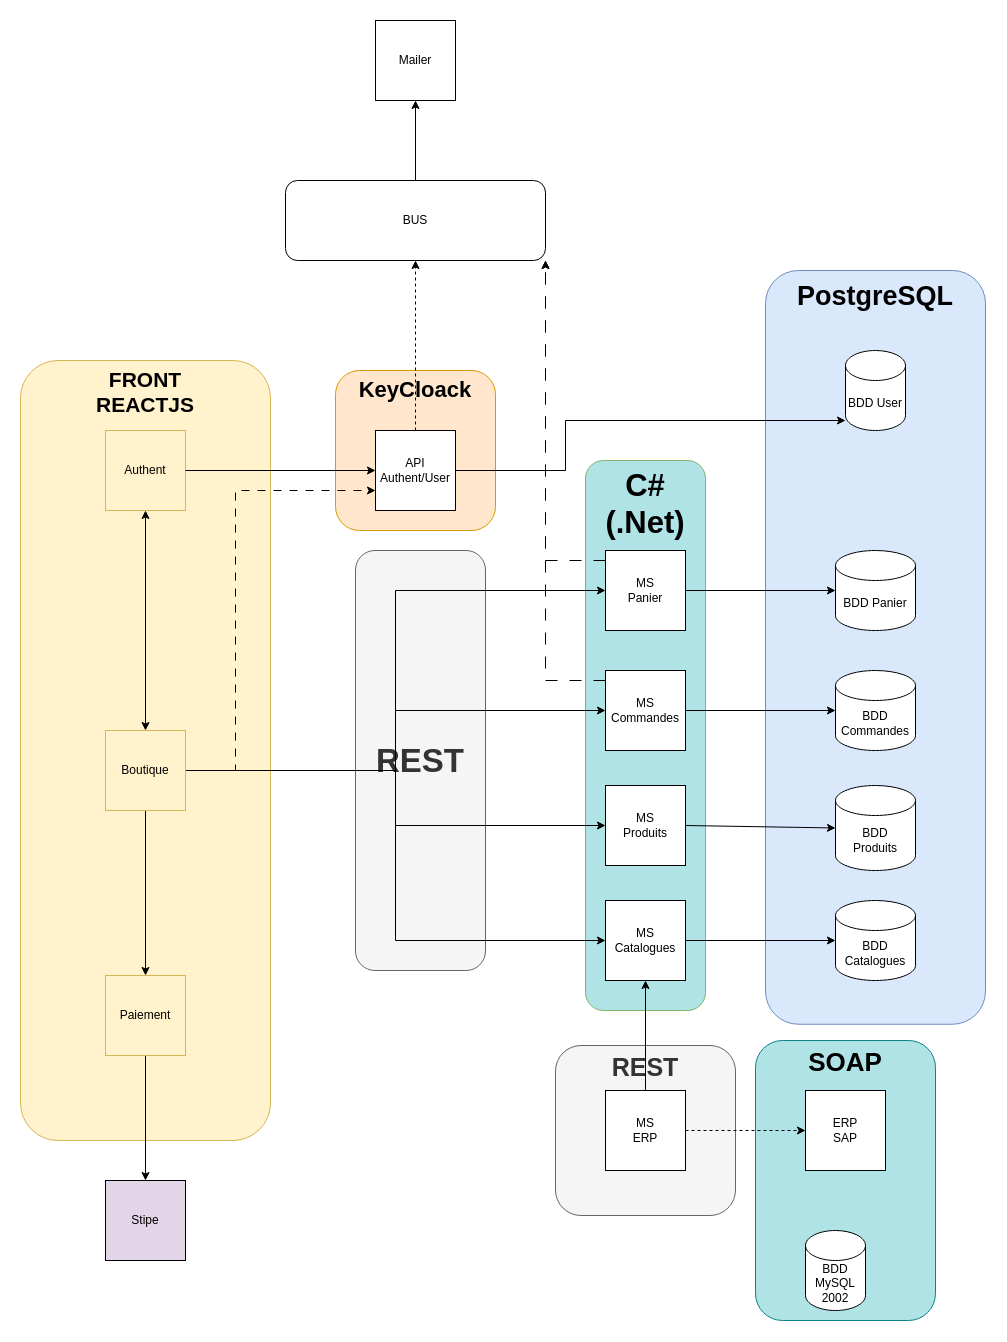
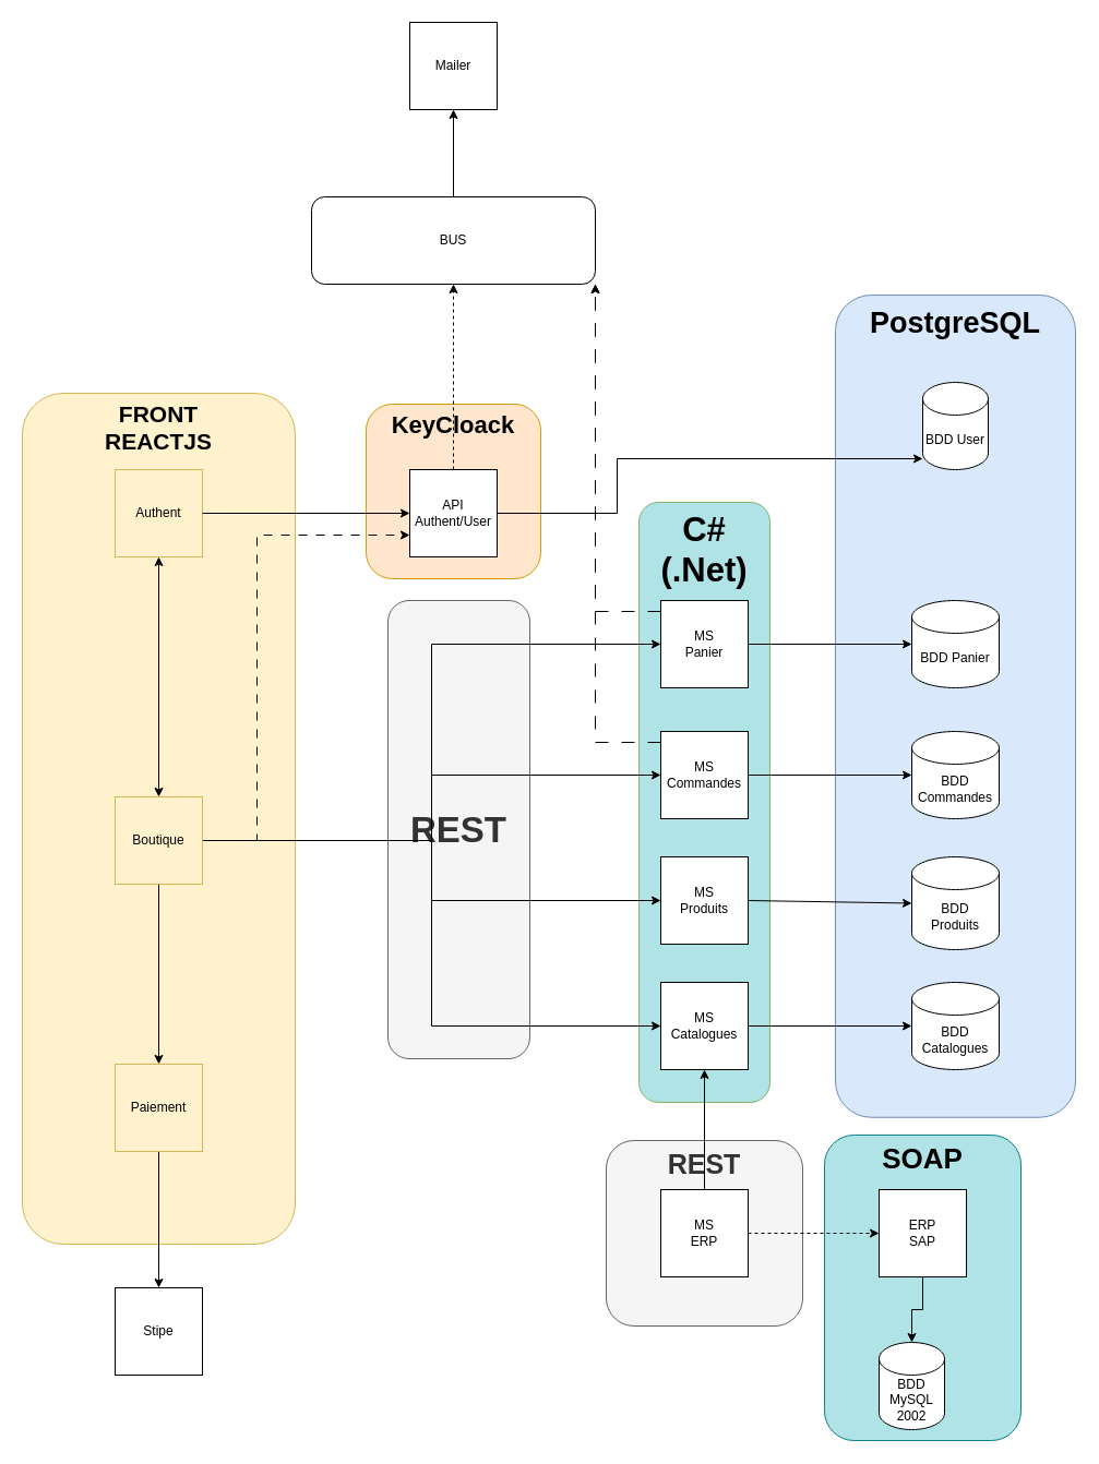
  <mxCell id="0" />
  <mxCell id="1" parent="0" />
  <mxCell id="2" value="&lt;b&gt;&lt;font style=&quot;font-size: 25px;&quot;&gt;REST&lt;/font&gt;&lt;/b&gt;" style="rounded=1;whiteSpace=wrap;html=1;verticalAlign=top;fillColor=#f5f5f5;fontColor=#333333;strokeColor=#666666;" vertex="1" parent="1"><mxGeometry x="555" y="1045" width="180" height="170" as="geometry" /></mxCell>
  <mxCell id="3" value="&lt;b&gt;&lt;font style=&quot;font-size: 26px;&quot;&gt;SOAP&lt;/font&gt;&lt;/b&gt;" style="rounded=1;whiteSpace=wrap;html=1;verticalAlign=top;fillColor=#b0e3e6;strokeColor=#0e8088;" vertex="1" parent="1"><mxGeometry x="755" y="1040" width="180" height="280" as="geometry" /></mxCell>
  <mxCell id="4" value="&lt;b&gt;&lt;font style=&quot;font-size: 22px;&quot;&gt;KeyCloack&lt;/font&gt;&lt;/b&gt;" style="rounded=1;whiteSpace=wrap;html=1;verticalAlign=top;fillColor=#ffe6cc;strokeColor=#d79b00;" vertex="1" parent="1"><mxGeometry x="335" y="370" width="160" height="160" as="geometry" /></mxCell>
  <mxCell id="5" value="&lt;b&gt;&lt;font style=&quot;font-size: 33px;&quot;&gt;REST&lt;/font&gt;&lt;/b&gt;" style="rounded=1;whiteSpace=wrap;html=1;fillColor=#f5f5f5;fontColor=#333333;strokeColor=#666666;" vertex="1" parent="1"><mxGeometry x="355" y="550" width="130" height="420" as="geometry" /></mxCell>
  <mxCell id="6" value="&lt;b&gt;&lt;font style=&quot;font-size: 31px;&quot;&gt;C#&lt;br&gt;(.Net)&lt;br&gt;&lt;/font&gt;&lt;/b&gt;" style="rounded=1;whiteSpace=wrap;html=1;verticalAlign=top;fillColor=#b0e3e6;strokeColor=#82b366;" vertex="1" parent="1"><mxGeometry x="585" y="460" width="120" height="550" as="geometry" /></mxCell>
  <mxCell id="7" value="&lt;p style=&quot;line-height: 120%;&quot;&gt;&lt;b&gt;&lt;font style=&quot;font-size: 27px;&quot;&gt;PostgreSQL&lt;/font&gt;&lt;/b&gt;&lt;/p&gt;" style="rounded=1;whiteSpace=wrap;html=1;rotation=0;verticalAlign=top;textDirection=ltr;labelPosition=center;verticalLabelPosition=middle;align=center;fillColor=#dae8fc;strokeColor=#6c8ebf;" vertex="1" parent="1"><mxGeometry x="765" y="270" width="220" height="753.75" as="geometry" /></mxCell>
  <mxCell id="8" value="&lt;b style=&quot;font-size: 21px;&quot;&gt;FRONT&lt;br&gt;REACTJS&lt;/b&gt;" style="rounded=1;whiteSpace=wrap;html=1;horizontal=1;verticalAlign=top;fillColor=#fff2cc;strokeColor=#d6b656;" vertex="1" parent="1"><mxGeometry x="20" y="360" width="250" height="780" as="geometry" /></mxCell>
  <mxCell id="9" value="Authent" style="whiteSpace=wrap;html=1;aspect=fixed;fillColor=#fff2cc;strokeColor=#d6b656;" vertex="1" parent="1"><mxGeometry x="105" y="430" width="80" height="80" as="geometry" /></mxCell>
  <mxCell id="10" style="edgeStyle=orthogonalEdgeStyle;rounded=0;orthogonalLoop=1;jettySize=auto;html=1;entryX=0;entryY=0.75;entryDx=0;entryDy=0;dashed=1;dashPattern=8 8;" edge="1" parent="1" source="16" target="20"><mxGeometry relative="1" as="geometry"><Array as="points"><mxPoint x="235" y="770" /><mxPoint x="235" y="490" /></Array></mxGeometry></mxCell>
  <mxCell id="11" style="edgeStyle=orthogonalEdgeStyle;rounded=0;orthogonalLoop=1;jettySize=auto;html=1;entryX=0;entryY=0.5;entryDx=0;entryDy=0;" edge="1" parent="1" source="16" target="31"><mxGeometry relative="1" as="geometry" /></mxCell>
  <mxCell id="12" style="edgeStyle=orthogonalEdgeStyle;rounded=0;orthogonalLoop=1;jettySize=auto;html=1;entryX=0;entryY=0.5;entryDx=0;entryDy=0;" edge="1" parent="1" source="16" target="25"><mxGeometry relative="1" as="geometry" /></mxCell>
  <mxCell id="13" style="edgeStyle=orthogonalEdgeStyle;rounded=0;orthogonalLoop=1;jettySize=auto;html=1;entryX=0;entryY=0.5;entryDx=0;entryDy=0;" edge="1" parent="1" source="16" target="23"><mxGeometry relative="1" as="geometry" /></mxCell>
  <mxCell id="14" style="edgeStyle=orthogonalEdgeStyle;rounded=0;orthogonalLoop=1;jettySize=auto;html=1;entryX=0;entryY=0.5;entryDx=0;entryDy=0;" edge="1" parent="1" source="16" target="34"><mxGeometry relative="1" as="geometry" /></mxCell>
  <mxCell id="15" style="edgeStyle=orthogonalEdgeStyle;rounded=0;orthogonalLoop=1;jettySize=auto;html=1;entryX=0.5;entryY=0;entryDx=0;entryDy=0;" edge="1" parent="1" source="16" target="47"><mxGeometry relative="1" as="geometry" /></mxCell>
  <mxCell id="16" value="Boutique" style="whiteSpace=wrap;html=1;aspect=fixed;fillColor=#fff2cc;strokeColor=#d6b656;" vertex="1" parent="1"><mxGeometry x="105" y="730" width="80" height="80" as="geometry" /></mxCell>
  <mxCell id="17" value="" style="endArrow=classic;startArrow=classic;html=1;rounded=0;exitX=0.5;exitY=0;exitDx=0;exitDy=0;entryX=0.5;entryY=1;entryDx=0;entryDy=0;" edge="1" parent="1" source="16" target="9"><mxGeometry width="50" height="50" relative="1" as="geometry"><mxPoint x="405" y="590" as="sourcePoint" /><mxPoint x="455" y="540" as="targetPoint" /></mxGeometry></mxCell>
  <mxCell id="18" style="edgeStyle=orthogonalEdgeStyle;rounded=0;orthogonalLoop=1;jettySize=auto;html=1;" edge="1" parent="1" source="20" target="22"><mxGeometry relative="1" as="geometry"><Array as="points"><mxPoint x="565" y="470" /><mxPoint x="565" y="420" /></Array></mxGeometry></mxCell>
  <mxCell id="19" style="edgeStyle=orthogonalEdgeStyle;rounded=0;orthogonalLoop=1;jettySize=auto;html=1;entryX=0.5;entryY=1;entryDx=0;entryDy=0;dashed=1;" edge="1" parent="1" source="20" target="45"><mxGeometry relative="1" as="geometry" /></mxCell>
  <mxCell id="20" value="API Authent/User&lt;br&gt;" style="whiteSpace=wrap;html=1;aspect=fixed;" vertex="1" parent="1"><mxGeometry x="375" y="430" width="80" height="80" as="geometry" /></mxCell>
  <mxCell id="21" value="" style="endArrow=classic;html=1;rounded=0;exitX=1;exitY=0.5;exitDx=0;exitDy=0;entryX=0;entryY=0.5;entryDx=0;entryDy=0;" edge="1" parent="1" source="9" target="20"><mxGeometry width="50" height="50" relative="1" as="geometry"><mxPoint x="405" y="590" as="sourcePoint" /><mxPoint x="455" y="540" as="targetPoint" /></mxGeometry></mxCell>
  <mxCell id="22" value="BDD User&lt;br&gt;" style="shape=cylinder3;whiteSpace=wrap;html=1;boundedLbl=1;backgroundOutline=1;size=15;" vertex="1" parent="1"><mxGeometry x="845" y="350" width="60" height="80" as="geometry" /></mxCell>
  <mxCell id="23" value="MS&lt;br&gt;Produits" style="whiteSpace=wrap;html=1;aspect=fixed;" vertex="1" parent="1"><mxGeometry x="605" y="785" width="80" height="80" as="geometry" /></mxCell>
  <mxCell id="24" style="edgeStyle=orthogonalEdgeStyle;rounded=0;orthogonalLoop=1;jettySize=auto;html=1;entryX=1;entryY=1;entryDx=0;entryDy=0;dashed=1;dashPattern=12 12;" edge="1" parent="1" source="25" target="45"><mxGeometry relative="1" as="geometry"><Array as="points"><mxPoint x="545" y="680" /></Array></mxGeometry></mxCell>
  <mxCell id="25" value="MS&lt;br&gt;Commandes" style="whiteSpace=wrap;html=1;aspect=fixed;" vertex="1" parent="1"><mxGeometry x="605" y="670" width="80" height="80" as="geometry" /></mxCell>
  <mxCell id="26" value="BDD Commandes" style="shape=cylinder3;whiteSpace=wrap;html=1;boundedLbl=1;backgroundOutline=1;size=15;" vertex="1" parent="1"><mxGeometry x="835" y="670" width="80" height="80" as="geometry" /></mxCell>
  <mxCell id="27" value="BDD&lt;br&gt;Produits" style="shape=cylinder3;whiteSpace=wrap;html=1;boundedLbl=1;backgroundOutline=1;size=15;" vertex="1" parent="1"><mxGeometry x="835" y="785" width="80" height="85" as="geometry" /></mxCell>
  <mxCell id="28" value="" style="endArrow=classic;html=1;rounded=0;entryX=0;entryY=0.5;entryDx=0;entryDy=0;entryPerimeter=0;" edge="1" parent="1" target="26"><mxGeometry width="50" height="50" relative="1" as="geometry"><mxPoint x="685" y="710" as="sourcePoint" /><mxPoint x="735" y="660" as="targetPoint" /></mxGeometry></mxCell>
  <mxCell id="29" value="" style="endArrow=classic;html=1;rounded=0;exitX=1;exitY=0.5;exitDx=0;exitDy=0;entryX=0;entryY=0.5;entryDx=0;entryDy=0;entryPerimeter=0;" edge="1" parent="1" source="23" target="27"><mxGeometry width="50" height="50" relative="1" as="geometry"><mxPoint x="715" y="830" as="sourcePoint" /><mxPoint x="805" y="825" as="targetPoint" /></mxGeometry></mxCell>
  <mxCell id="30" style="edgeStyle=orthogonalEdgeStyle;rounded=0;orthogonalLoop=1;jettySize=auto;html=1;entryX=1;entryY=1;entryDx=0;entryDy=0;dashed=1;dashPattern=12 12;" edge="1" parent="1" source="31" target="45"><mxGeometry relative="1" as="geometry"><Array as="points"><mxPoint x="545" y="560" /></Array></mxGeometry></mxCell>
  <mxCell id="31" value="MS&lt;br&gt;Panier" style="whiteSpace=wrap;html=1;aspect=fixed;" vertex="1" parent="1"><mxGeometry x="605" y="550" width="80" height="80" as="geometry" /></mxCell>
  <mxCell id="32" value="BDD Panier" style="shape=cylinder3;whiteSpace=wrap;html=1;boundedLbl=1;backgroundOutline=1;size=15;" vertex="1" parent="1"><mxGeometry x="835" y="550" width="80" height="80" as="geometry" /></mxCell>
  <mxCell id="33" value="" style="endArrow=classic;html=1;rounded=0;entryX=0;entryY=0.5;entryDx=0;entryDy=0;entryPerimeter=0;" edge="1" parent="1" target="32"><mxGeometry width="50" height="50" relative="1" as="geometry"><mxPoint x="685" y="590" as="sourcePoint" /><mxPoint x="735" y="540" as="targetPoint" /></mxGeometry></mxCell>
  <mxCell id="34" value="MS&lt;br&gt;Catalogues" style="whiteSpace=wrap;html=1;aspect=fixed;" vertex="1" parent="1"><mxGeometry x="605" y="900" width="80" height="80" as="geometry" /></mxCell>
  <mxCell id="35" value="BDD&lt;br&gt;Catalogues" style="shape=cylinder3;whiteSpace=wrap;html=1;boundedLbl=1;backgroundOutline=1;size=15;" vertex="1" parent="1"><mxGeometry x="835" y="900" width="80" height="80" as="geometry" /></mxCell>
  <mxCell id="36" value="" style="endArrow=classic;html=1;rounded=0;entryX=0;entryY=0.5;entryDx=0;entryDy=0;entryPerimeter=0;" edge="1" parent="1" target="35"><mxGeometry width="50" height="50" relative="1" as="geometry"><mxPoint x="685" y="940" as="sourcePoint" /><mxPoint x="735" y="890" as="targetPoint" /></mxGeometry></mxCell>
+ <mxCell id="37" style="edgeStyle=orthogonalEdgeStyle;rounded=0;orthogonalLoop=1;jettySize=auto;html=1;" edge="1" parent="1" source="38" target="39"><mxGeometry relative="1" as="geometry" /></mxCell>
  <mxCell id="38" value="ERP&lt;br&gt;SAP" style="whiteSpace=wrap;html=1;aspect=fixed;" vertex="1" parent="1"><mxGeometry x="805" y="1090" width="80" height="80" as="geometry" /></mxCell>
  <mxCell id="39" value="BDD MySQL 2002" style="shape=cylinder3;whiteSpace=wrap;html=1;boundedLbl=1;backgroundOutline=1;size=15;" vertex="1" parent="1"><mxGeometry x="805" y="1230" width="60" height="80" as="geometry" /></mxCell>
  <mxCell id="40" style="edgeStyle=orthogonalEdgeStyle;rounded=0;orthogonalLoop=1;jettySize=auto;html=1;entryX=0;entryY=0.5;entryDx=0;entryDy=0;dashed=1;" edge="1" parent="1" source="42" target="38"><mxGeometry relative="1" as="geometry" /></mxCell>
  <mxCell id="41" style="edgeStyle=orthogonalEdgeStyle;rounded=0;orthogonalLoop=1;jettySize=auto;html=1;entryX=0.5;entryY=1;entryDx=0;entryDy=0;" edge="1" parent="1" source="42" target="34"><mxGeometry relative="1" as="geometry" /></mxCell>
  <mxCell id="42" value="MS&lt;br&gt;ERP" style="whiteSpace=wrap;html=1;aspect=fixed;" vertex="1" parent="1"><mxGeometry x="605" y="1090" width="80" height="80" as="geometry" /></mxCell>
  <mxCell id="43" value="Mailer" style="whiteSpace=wrap;html=1;aspect=fixed;" vertex="1" parent="1"><mxGeometry x="375" y="20" width="80" height="80" as="geometry" /></mxCell>
  <mxCell id="44" style="edgeStyle=orthogonalEdgeStyle;rounded=0;orthogonalLoop=1;jettySize=auto;html=1;entryX=0.5;entryY=1;entryDx=0;entryDy=0;" edge="1" parent="1" source="45" target="43"><mxGeometry relative="1" as="geometry" /></mxCell>
  <mxCell id="45" value="BUS" style="rounded=1;whiteSpace=wrap;html=1;" vertex="1" parent="1"><mxGeometry x="285" y="180" width="260" height="80" as="geometry" /></mxCell>
  <mxCell id="46" style="edgeStyle=orthogonalEdgeStyle;rounded=0;orthogonalLoop=1;jettySize=auto;html=1;entryX=0.5;entryY=0;entryDx=0;entryDy=0;" edge="1" parent="1" source="47" target="48"><mxGeometry relative="1" as="geometry" /></mxCell>
  <mxCell id="47" value="Paiement" style="whiteSpace=wrap;html=1;aspect=fixed;fillColor=#fff2cc;strokeColor=#d6b656;" vertex="1" parent="1"><mxGeometry x="105" y="975" width="80" height="80" as="geometry" /></mxCell>
- <mxCell id="48" value="Stipe" style="whiteSpace=wrap;html=1;aspect=fixed;fillColor=#e1d5e7;" vertex="1" parent="1"><mxGeometry x="105" y="1180" width="80" height="80" as="geometry" /></mxCell>
+ <mxCell id="48" value="Stipe" style="whiteSpace=wrap;html=1;aspect=fixed;" vertex="1" parent="1"><mxGeometry x="105" y="1180" width="80" height="80" as="geometry" /></mxCell>
